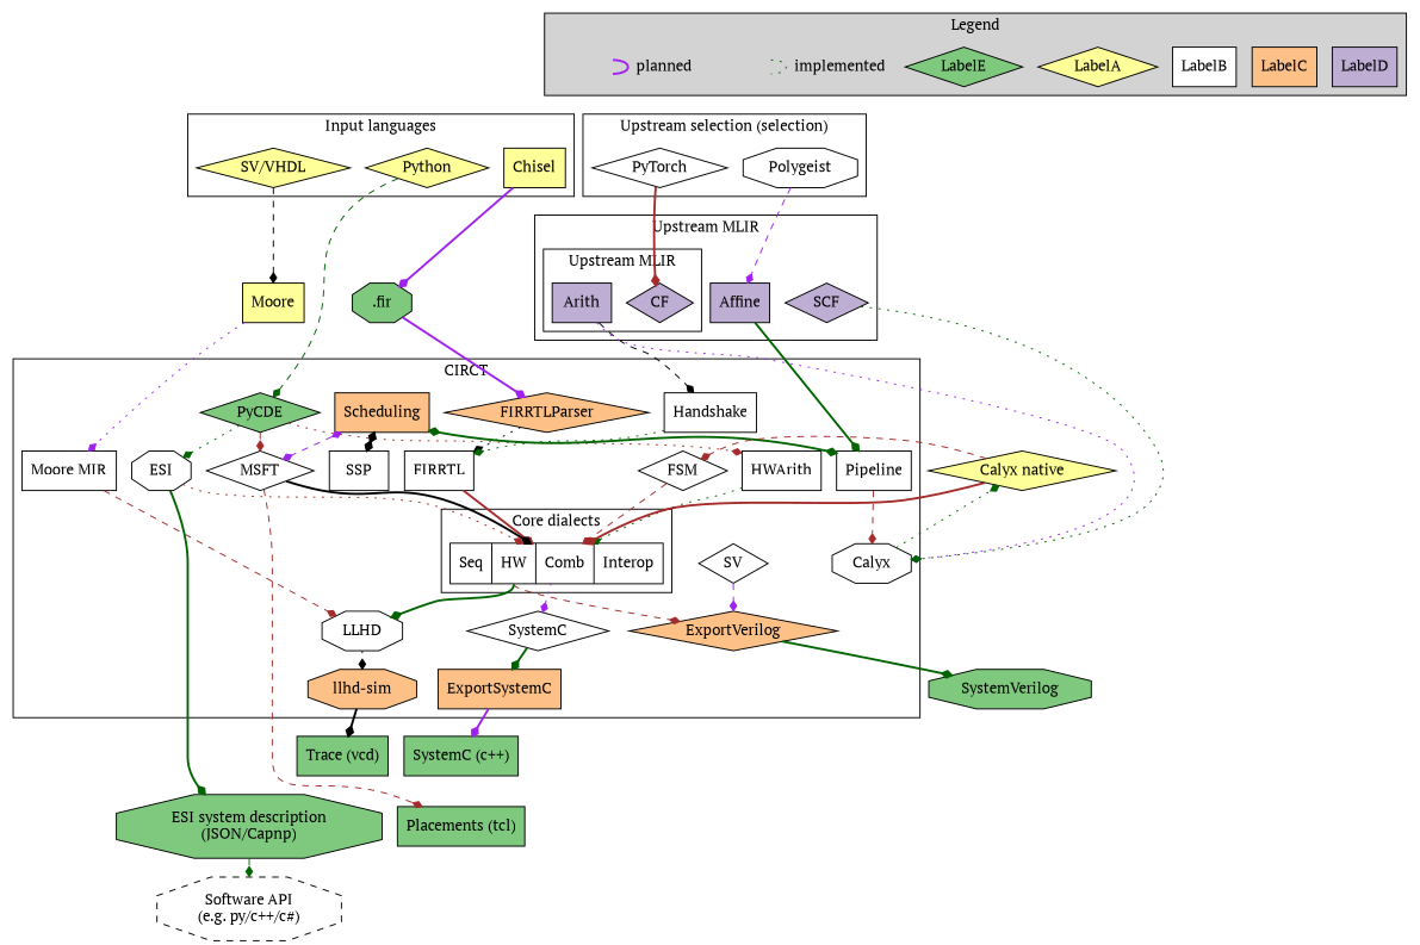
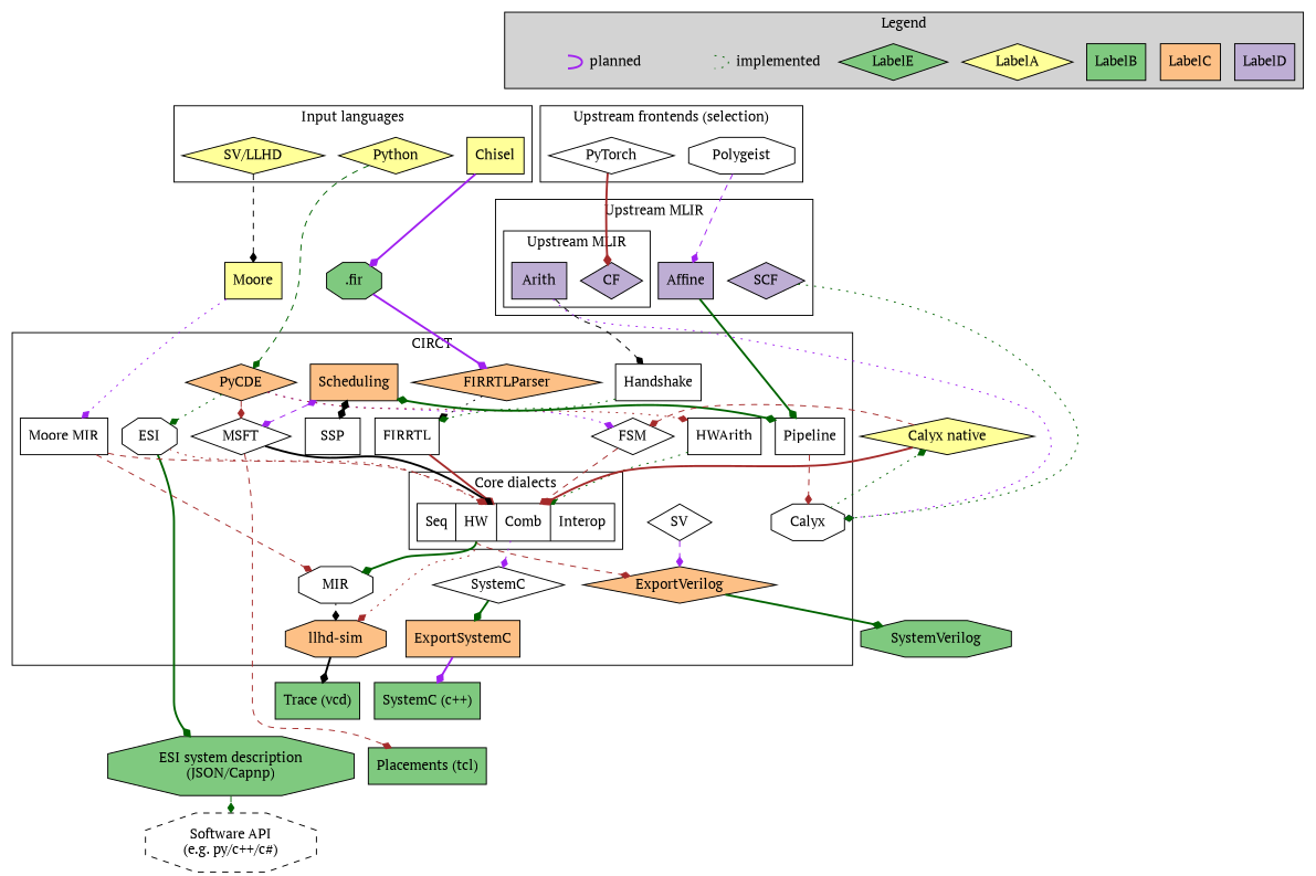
  digraph {
    compound=true
    fontname="PT Serif"
    nodesep=0.2
    rankdir=TB
    ranksep=0.2
    splines=spline
    node [fillcolor=white fontname="PT Serif" shape=box style=filled]
    edge [arrowhead=diamond arrowsize=0.75 arrowtail=diamond color=darkgreen fontname="PT Serif" style=bold]
    LabelD [fillcolor="#beaed4"]
    LabelC [fillcolor="#fdc086"]
-   LabelB
+   LabelB [fillcolor="#7fc97f"]
    LabelA [fillcolor="#ffff99" shape=diamond]
    LabelE [fillcolor="#7fc97f" shape=diamond]
    la [style=invis]
    lb [style=invis]
    PyTorch [shape=diamond]
    Polygeist [shape=octagon]
    CF [fillcolor="#beaed4" shape=diamond]
    Arith [fillcolor="#beaed4"]
    SCF [fillcolor="#beaed4" shape=diamond]
    Affine [fillcolor="#beaed4"]
    FIRRTLParser [fillcolor="#fdc086" shape=diamond]
-   PyCDE [fillcolor="#7fc97f" shape=diamond]
+   PyCDE [fillcolor="#fdc086" shape=diamond]
    Scheduling [fillcolor="#fdc086"]
    n17 [label="<portSeq>Seq | <portHW>HW | <portComb>Comb | <portInterop>Interop" shape=record]
    n18 [fillcolor="#fdc086" label="llhd-sim" shape=octagon]
    ExportSystemC [fillcolor="#fdc086"]
    ExportVerilog [fillcolor="#fdc086" shape=diamond]
    Handshake
    Calyx [shape=octagon]
    FIRRTL
    Pipeline
    SSP
    MSFT [shape=diamond]
    ESI [shape=octagon]
    FSM [shape=diamond]
    HWArith
    n30 [label="Moore MIR"]
    space_above_RTL [style=invis]
-   LLHD [shape=octagon]
+   LLHD [shape=octagon label=MIR]
    SV [shape=diamond]
    SystemC [shape=diamond]
    Moore [fillcolor="#ffff99"]
    n36 [fillcolor="#ffff99" label="Calyx native" shape=diamond]
    Chisel [fillcolor="#ffff99"]
-   n38 [fillcolor="#ffff99" label="SV/VHDL" shape=diamond]
+   n38 [fillcolor="#ffff99" label="SV/LLHD" shape=diamond]
    n39 [fillcolor="#ffff99" label=Python shape=diamond]
    n40 [fillcolor="#7fc97f" label="Trace (vcd)"]
    n41 [fillcolor="#7fc97f" label="SystemC (c++)"]
    n42 [fillcolor="#7fc97f" label=SystemVerilog shape=octagon]
    n43 [fillcolor="#7fc97f" label="ESI system description\n(JSON/Capnp)" shape=octagon]
    n44 [fillcolor="#7fc97f" label="Software API\n(e.g. py/c++/c#)" shape=octagon style=dashed]
    n45 [fillcolor="#7fc97f" label="Placements (tcl)"]
    n46 [fillcolor="#7fc97f" label=".fir" shape=octagon]
    subgraph cluster_1 {
      bgcolor=lightgray
      label=Legend
      rankdir=LR
      shape=rectangle
      LabelD
      LabelC
      LabelB
      LabelA
      LabelE
      la
      lb
    }
    subgraph cluster_2 {
-     label="Upstream selection (selection)"
+     label="Upstream frontends (selection)"
      PyTorch
      Polygeist
    }
    subgraph cluster_3 {
      label="Upstream MLIR"
      SCF
      Affine
      subgraph cluster_4 {
        label="Upstream MLIR"
        CF
        Arith
      }
    }
    subgraph cluster_5 {
      label=CIRCT
      Handshake
      Calyx
      FIRRTL
      Pipeline
      SSP
      MSFT
      ESI
      FSM
      HWArith
      n30
      space_above_RTL
      LLHD
      SV
      SystemC
      subgraph sub_6 {
        label=CIRCT
        FIRRTLParser
        PyCDE
        Scheduling
      }
      subgraph cluster_7 {
        label="Core dialects"
        n17
      }
      subgraph sub_8 {
        label=CIRCT
        n18
        ExportSystemC
        ExportVerilog
      }
    }
    subgraph sub_9 {
      Moore
      n36
    }
    subgraph cluster_10 {
      label="Input languages"
      Chisel
      n38
      n39
    }
    subgraph sub_11 {
      n40
      n41
      n42
      n43
      n44
      n45
    }
    la -> la [arrowhead=none label="  implemented" style=dotted]
    la -> PyTorch [style=invis weight=999 color=""]
    la -> Polygeist [style=invis weight=999 color=""]
    la -> Chisel [style=invis weight=999 color=""]
    lb -> lb [arrowhead=none color=purple label="  planned"]
    lb -> PyTorch [style=invis weight=999 color=""]
    lb -> Polygeist [style=invis weight=999 color=""]
    lb -> Chisel [style=invis weight=999 color=""]
    PyTorch -> CF [color=brown]
    PyTorch -> CF [style=invis weight=999 color=""]
    Polygeist -> CF [style=invis weight=999 color=""]
    Polygeist -> Affine [color=purple style=dashed]
    Arith -> Handshake [color=black style=dashed]
    Arith -> Calyx [color=purple style=dotted]
    SCF -> Calyx [style=dotted]
    Affine -> Pipeline
    FIRRTLParser -> FIRRTL [color=black style=dotted]
    PyCDE -> MSFT [color=brown style=dashed]
    PyCDE -> ESI [style=dotted]
+   PyCDE -> FSM [color=purple style=dotted]
    PyCDE -> HWArith [color=brown style=dotted]
    Scheduling -> Pipeline [dir=both]
    Scheduling -> SSP [color=black dir=both]
    Scheduling -> MSFT [color=purple dir=both style=dashed]
+   n17 -> n18 [color=brown style=dotted tailport=portHW]
    n17 -> ExportVerilog [color=brown style=dashed tailport=portHW]
    n17 -> LLHD [tailport=portHW]
    n17 -> SystemC [color=purple style=dotted tailport=labelComb]
    n18 -> n40 [color=black]
    ExportSystemC -> n41 [color=purple]
    ExportVerilog -> n42
    Handshake -> FIRRTL [style=dotted]
    Calyx -> n36 [style=dotted]
    FIRRTL -> n17 [color=brown]
    Pipeline -> Calyx [color=brown style=dashed]
    MSFT -> n17 [color=black]
    MSFT -> n45 [color=brown style=dashed]
    ESI -> n17 [color=brown style=dotted]
    ESI -> n43
    FSM -> n17 [color=brown style=dashed]
    HWArith -> n17 [style=dotted]
+   n30 -> n17 [color=brown style=dashed]
    n30 -> LLHD [color=brown style=dashed]
    space_above_RTL -> n17 [style=invis weight=999 color=""]
    LLHD -> n18 [color=black style=dotted]
    SV -> ExportVerilog [color=purple style=dashed]
    SystemC -> ExportSystemC
    Moore -> n30 [color=purple style=dotted]
    n36 -> n17 [color=brown]
    n36 -> FSM [color=brown style=dashed]
    Chisel -> CF [style=invis weight=999 color=""]
    Chisel -> n46 [color=purple]
    n38 -> Moore [color=black style=dashed weight=999]
    n39 -> PyCDE [style=dashed]
    n41 -> n43 [style=invis weight=999 color=""]
    n41 -> n45 [style=invis weight=999 color=""]
    n43 -> n44 [style=dashed]
    n46 -> FIRRTLParser [color=purple]
    n46 -> Scheduling [style=invis weight=999 color=""]
  }
